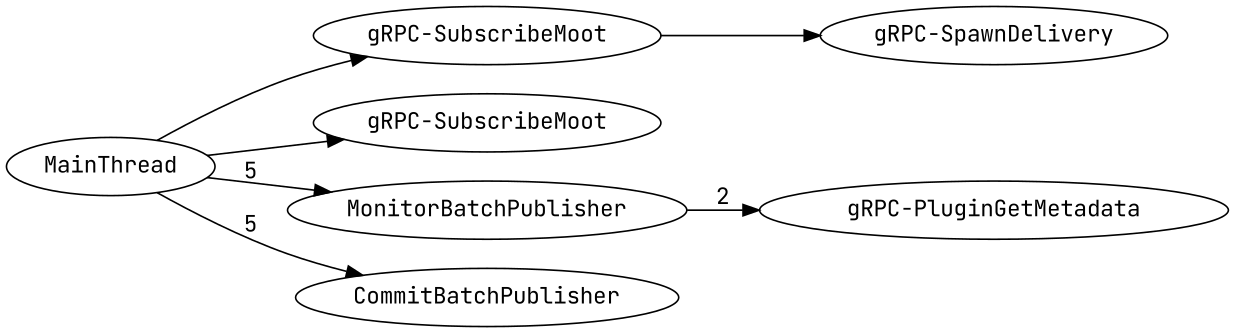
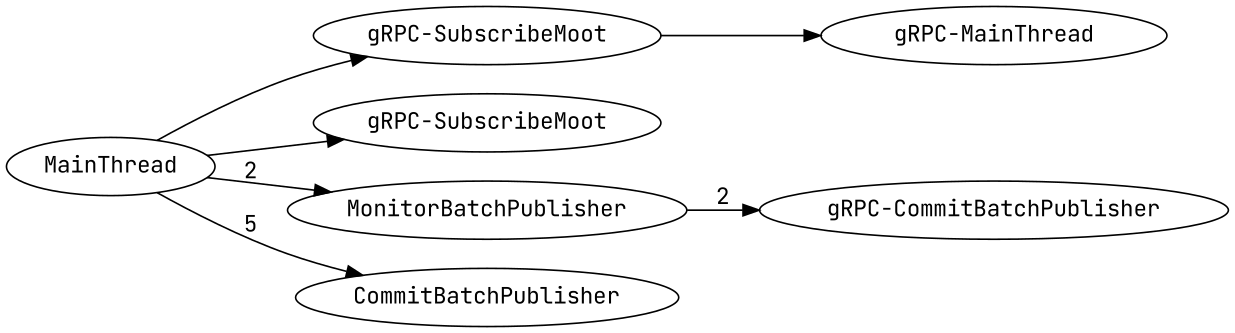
  digraph {
    fontname="JetBrains Mono"
    rankdir=LR
    node [fontname="JetBrains Mono"]
    edge [fontname="JetBrains Mono"]
    n1 [label="gRPC-SubscribeMoot"]
-   n2 [label="gRPC-SpawnDelivery"]
+   n2 [label="gRPC-MainThread"]
    MainThread
    n4 [label="gRPC-SubscribeMoot"]
    n5 [label=MonitorBatchPublisher]
    n6 [label=CommitBatchPublisher]
-   n7 [label="gRPC-PluginGetMetadata"]
+   n7 [label="gRPC-CommitBatchPublisher"]
    n1 -> n2
    MainThread -> n1
    MainThread -> n4
-   MainThread -> n5 [label=5]
+   MainThread -> n5 [label=2]
    MainThread -> n6 [label=5]
    n5 -> n7 [label=2]
  }
